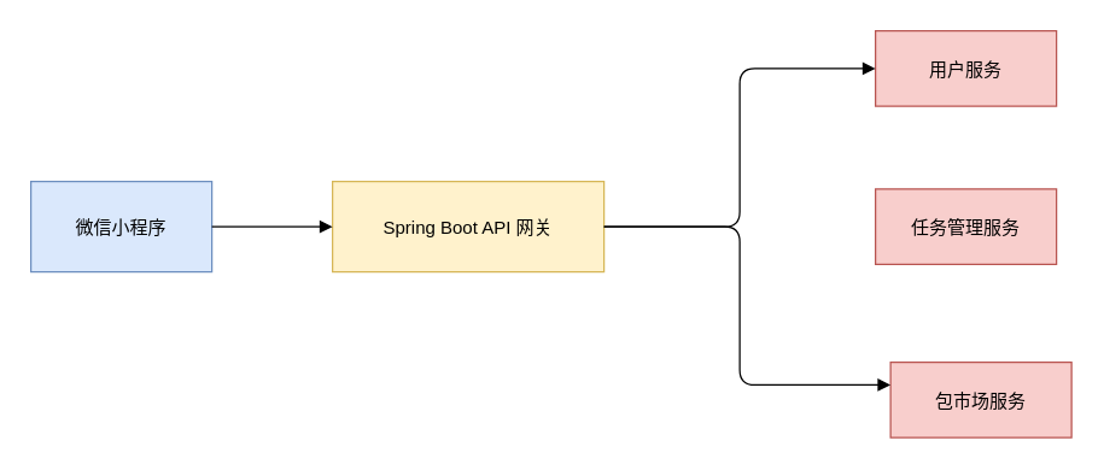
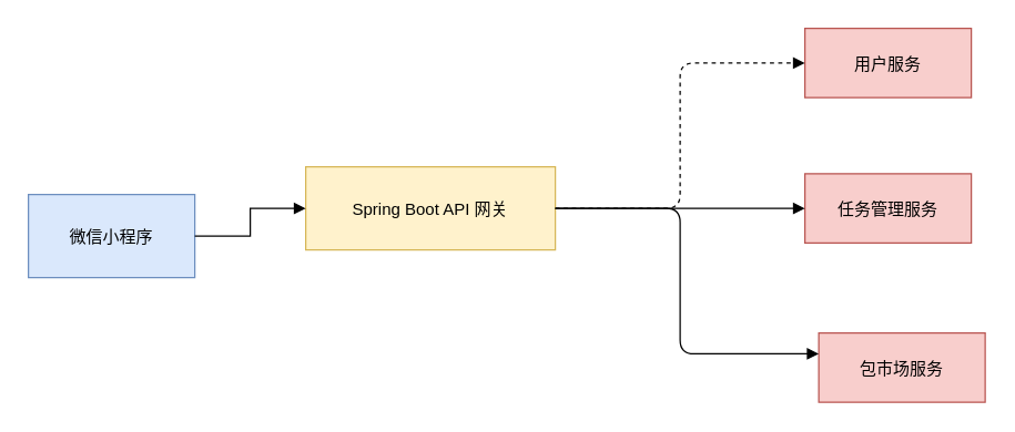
  <mxCell id="0" />
  <mxCell id="1" parent="0" />
- <mxCell id="2" value="微信小程序" style="shape=rectangle;fillColor=#dae8fc;strokeColor=#6c8ebf;" parent="1" vertex="1"><mxGeometry x="20" y="120" width="120" height="60" as="geometry" /></mxCell>
+ <mxCell id="2" value="微信小程序" style="shape=rectangle;fillColor=#dae8fc;strokeColor=#6c8ebf;" parent="1" vertex="1"><mxGeometry x="20" y="140" width="120" height="60" as="geometry" /></mxCell>
  <mxCell id="3" value="Spring Boot API 网关" style="shape=rectangle;fillColor=#fff2cc;strokeColor=#d6b656;" parent="1" vertex="1"><mxGeometry x="220" y="120" width="180" height="60" as="geometry" /></mxCell>
  <mxCell id="4" value="" style="edgeStyle=orthogonalEdgeStyle;rounded=0;orthogonalLoop=1;jettySize=auto;html=1;endArrow=block;" parent="1" source="2" target="3" edge="1"><mxGeometry relative="1" as="geometry" /></mxCell>
  <mxCell id="5" value="用户服务" style="shape=rectangle;fillColor=#f8cecc;strokeColor=#b85450;" parent="1" vertex="1"><mxGeometry x="580" y="20" width="120" height="50" as="geometry" /></mxCell>
  <mxCell id="6" value="任务管理服务" style="shape=rectangle;fillColor=#f8cecc;strokeColor=#b85450;" parent="1" vertex="1"><mxGeometry x="580" y="125" width="120" height="50" as="geometry" /></mxCell>
  <mxCell id="7" value="包市场服务" style="shape=rectangle;fillColor=#f8cecc;strokeColor=#b85450;" parent="1" vertex="1"><mxGeometry x="590" y="240" width="120" height="50" as="geometry" /></mxCell>
- <mxCell id="8" value="" style="edgeStyle=orthogonalEdgeStyle;endArrow=block;" parent="1" source="3" target="5" edge="1"><mxGeometry relative="1" as="geometry"><Array as="points"><mxPoint x="490" y="150" /><mxPoint x="490" y="45" /></Array></mxGeometry></mxCell>
+ <mxCell id="8" value="" style="edgeStyle=orthogonalEdgeStyle;endArrow=block;dashed=1;" parent="1" source="3" target="5" edge="1"><mxGeometry relative="1" as="geometry"><Array as="points"><mxPoint x="490" y="150" /><mxPoint x="490" y="45" /></Array></mxGeometry></mxCell>
+ <mxCell id="9" value="" style="edgeStyle=orthogonalEdgeStyle;endArrow=block;" parent="1" source="3" target="6" edge="1"><mxGeometry relative="1" as="geometry" /></mxCell>
  <mxCell id="10" value="" style="edgeStyle=orthogonalEdgeStyle;endArrow=block;" parent="1" source="3" target="7" edge="1"><mxGeometry relative="1" as="geometry"><Array as="points"><mxPoint x="490" y="150" /><mxPoint x="490" y="255" /></Array></mxGeometry></mxCell>
